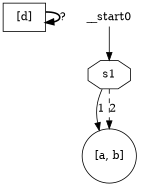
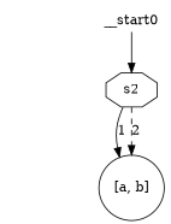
  digraph {
-   n1 [label="[d]" shape=box]
-   s2 [shape=octagon label=s1]
+   s2 [shape=octagon]
    n3 [label="[a, b]" shape=circle]
    __start0 [height=0 shape=none width=0]
-   n1 -> n1 [label="?" style=bold]
    s2 -> n3 [label=1]
    s2 -> n3 [label=2 style=dashed]
    __start0 -> s2
  }
